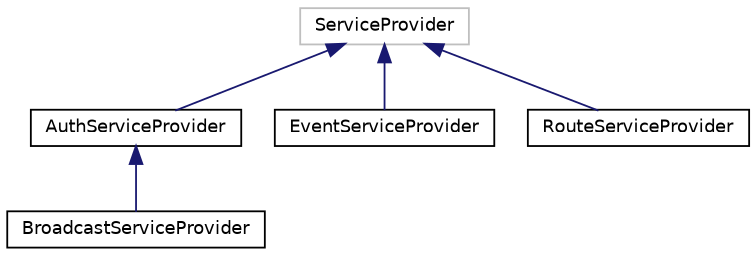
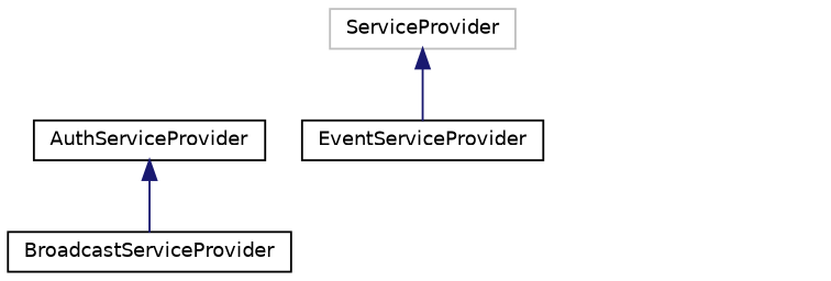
  digraph {
    rankdir=TB
    node [color=black fillcolor=white fontname=Helvetica fontsize=10 shape=record style=filled]
    edge [color=midnightblue dir=back fontname=Helvetica fontsize=10 labelfontname=Helvetica labelfontsize=10 style=solid]
    n1 [color=grey75 height=0.2 label=ServiceProvider width=0.4]
    n2 [height=0.2 label=AuthServiceProvider width=0.4]
    n3 [height=0.2 label=EventServiceProvider width=0.4]
-   n4 [height=0.2 label=RouteServiceProvider width=0.4]
    n5 [height=0.2 label=BroadcastServiceProvider width=0.4]
-   n1 -> n2
    n1 -> n3
-   n1 -> n4
    n2 -> n5
  }
